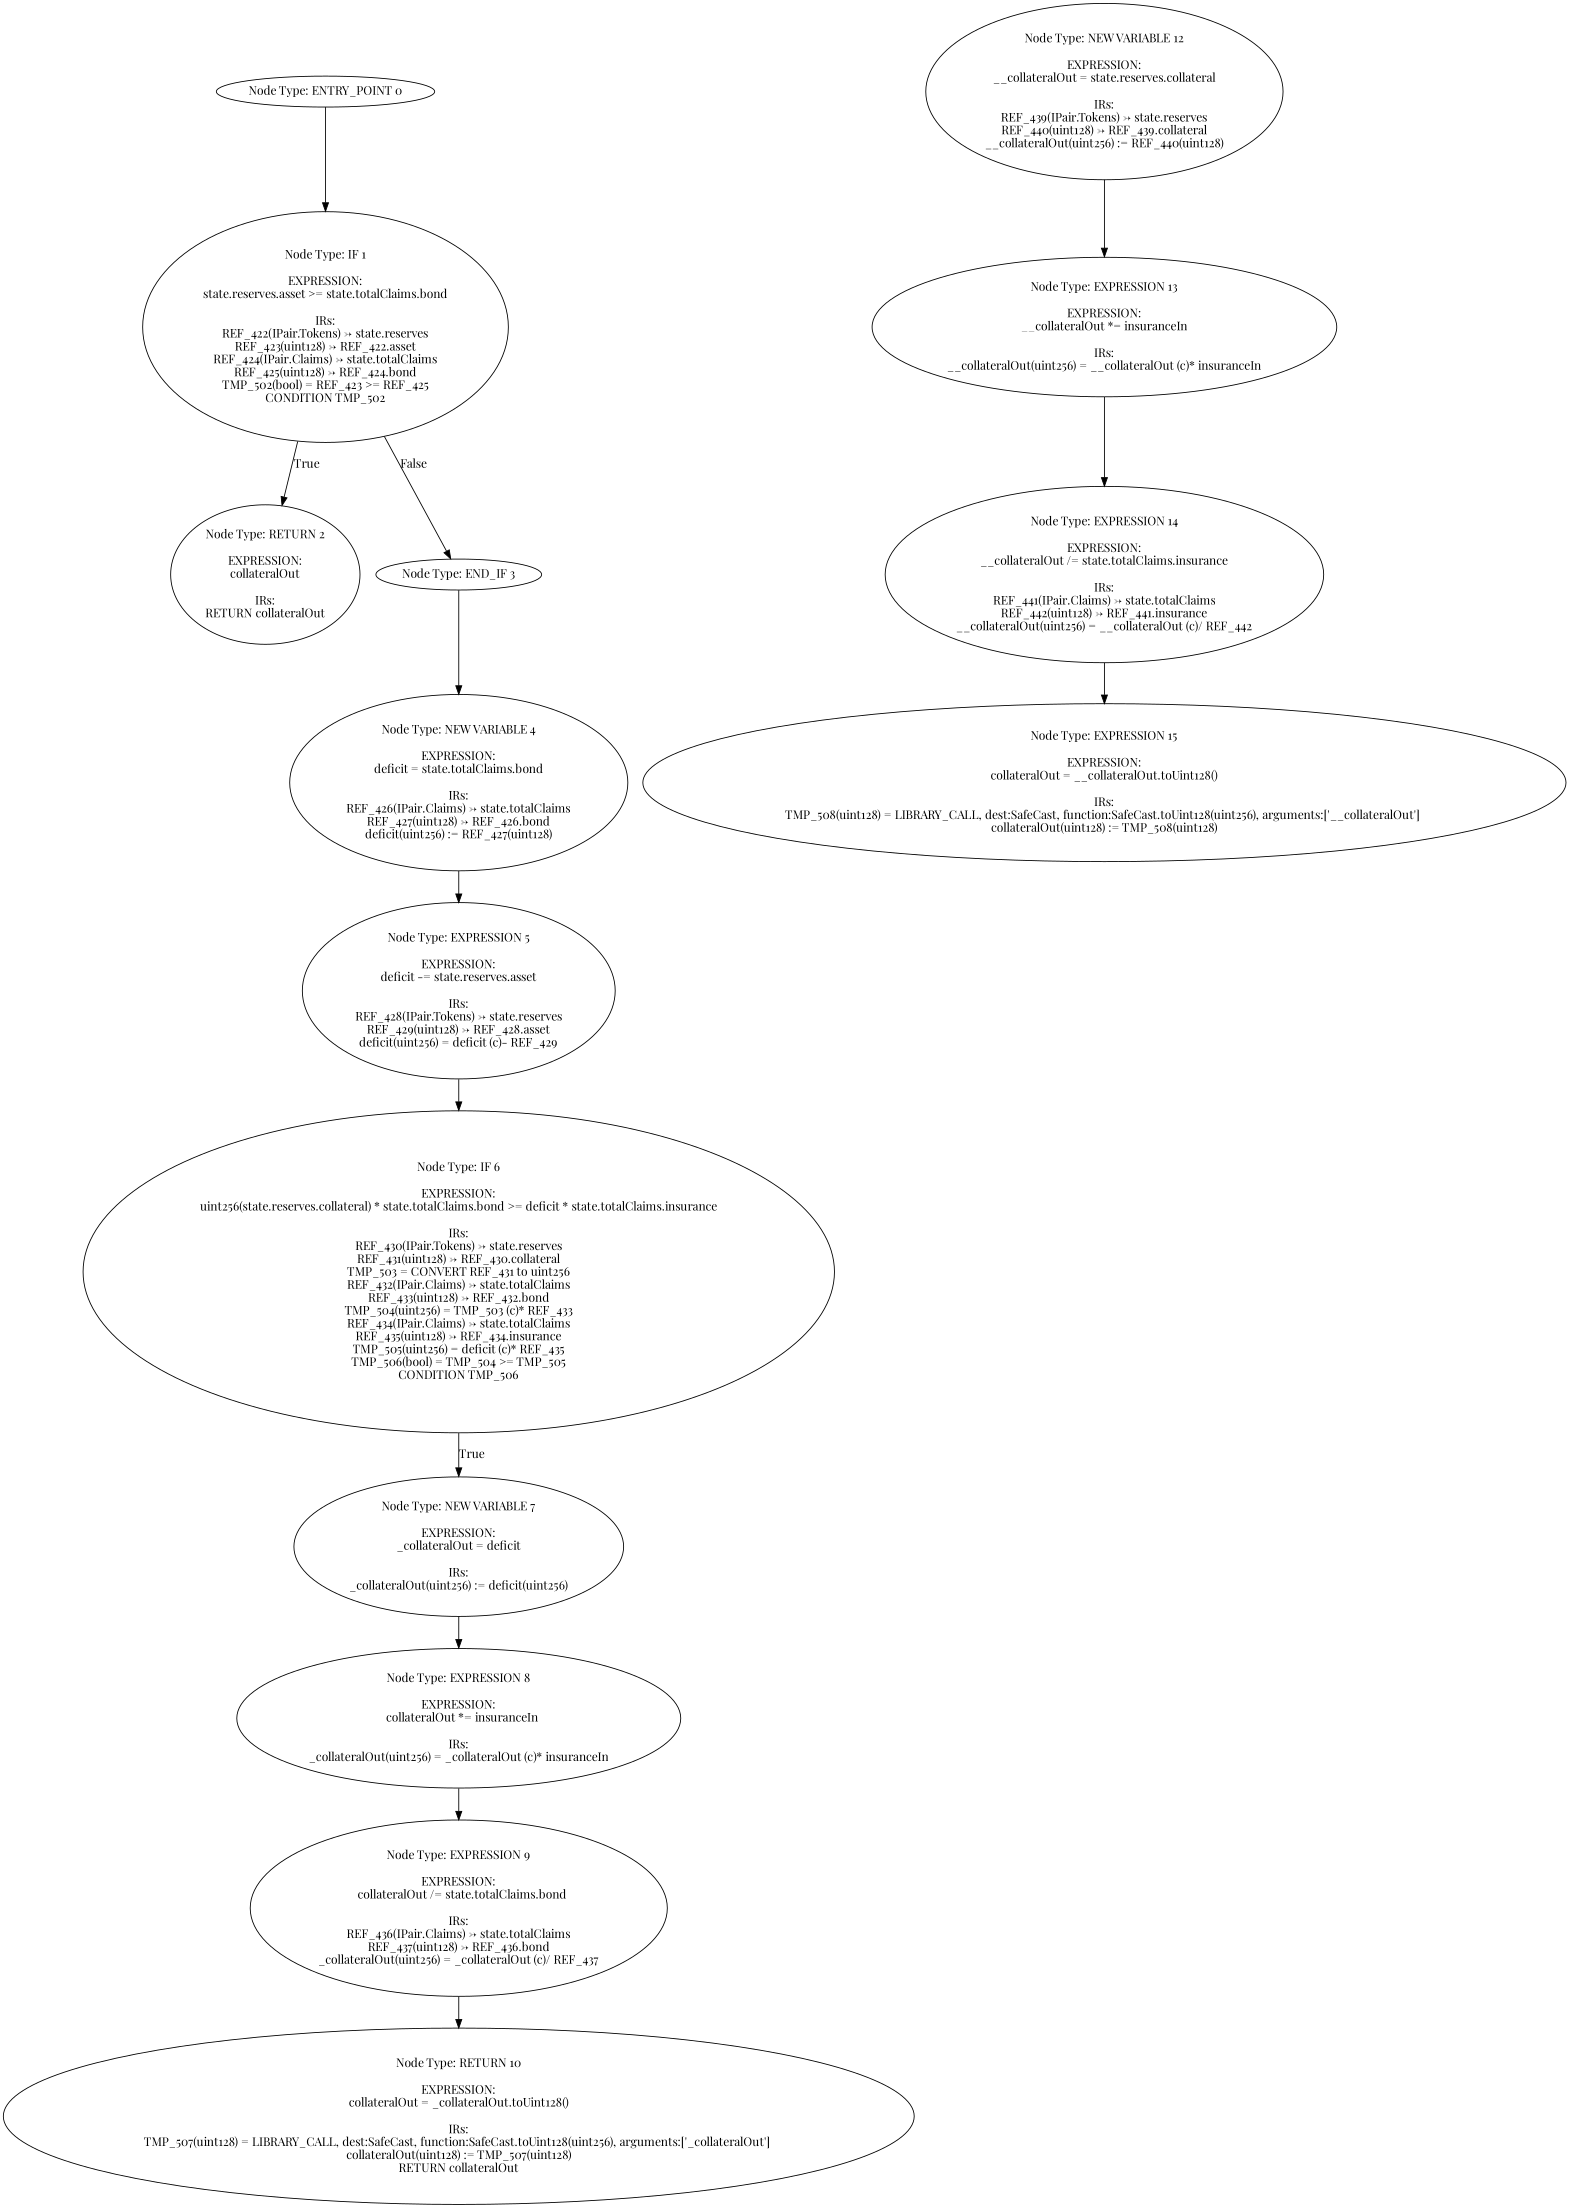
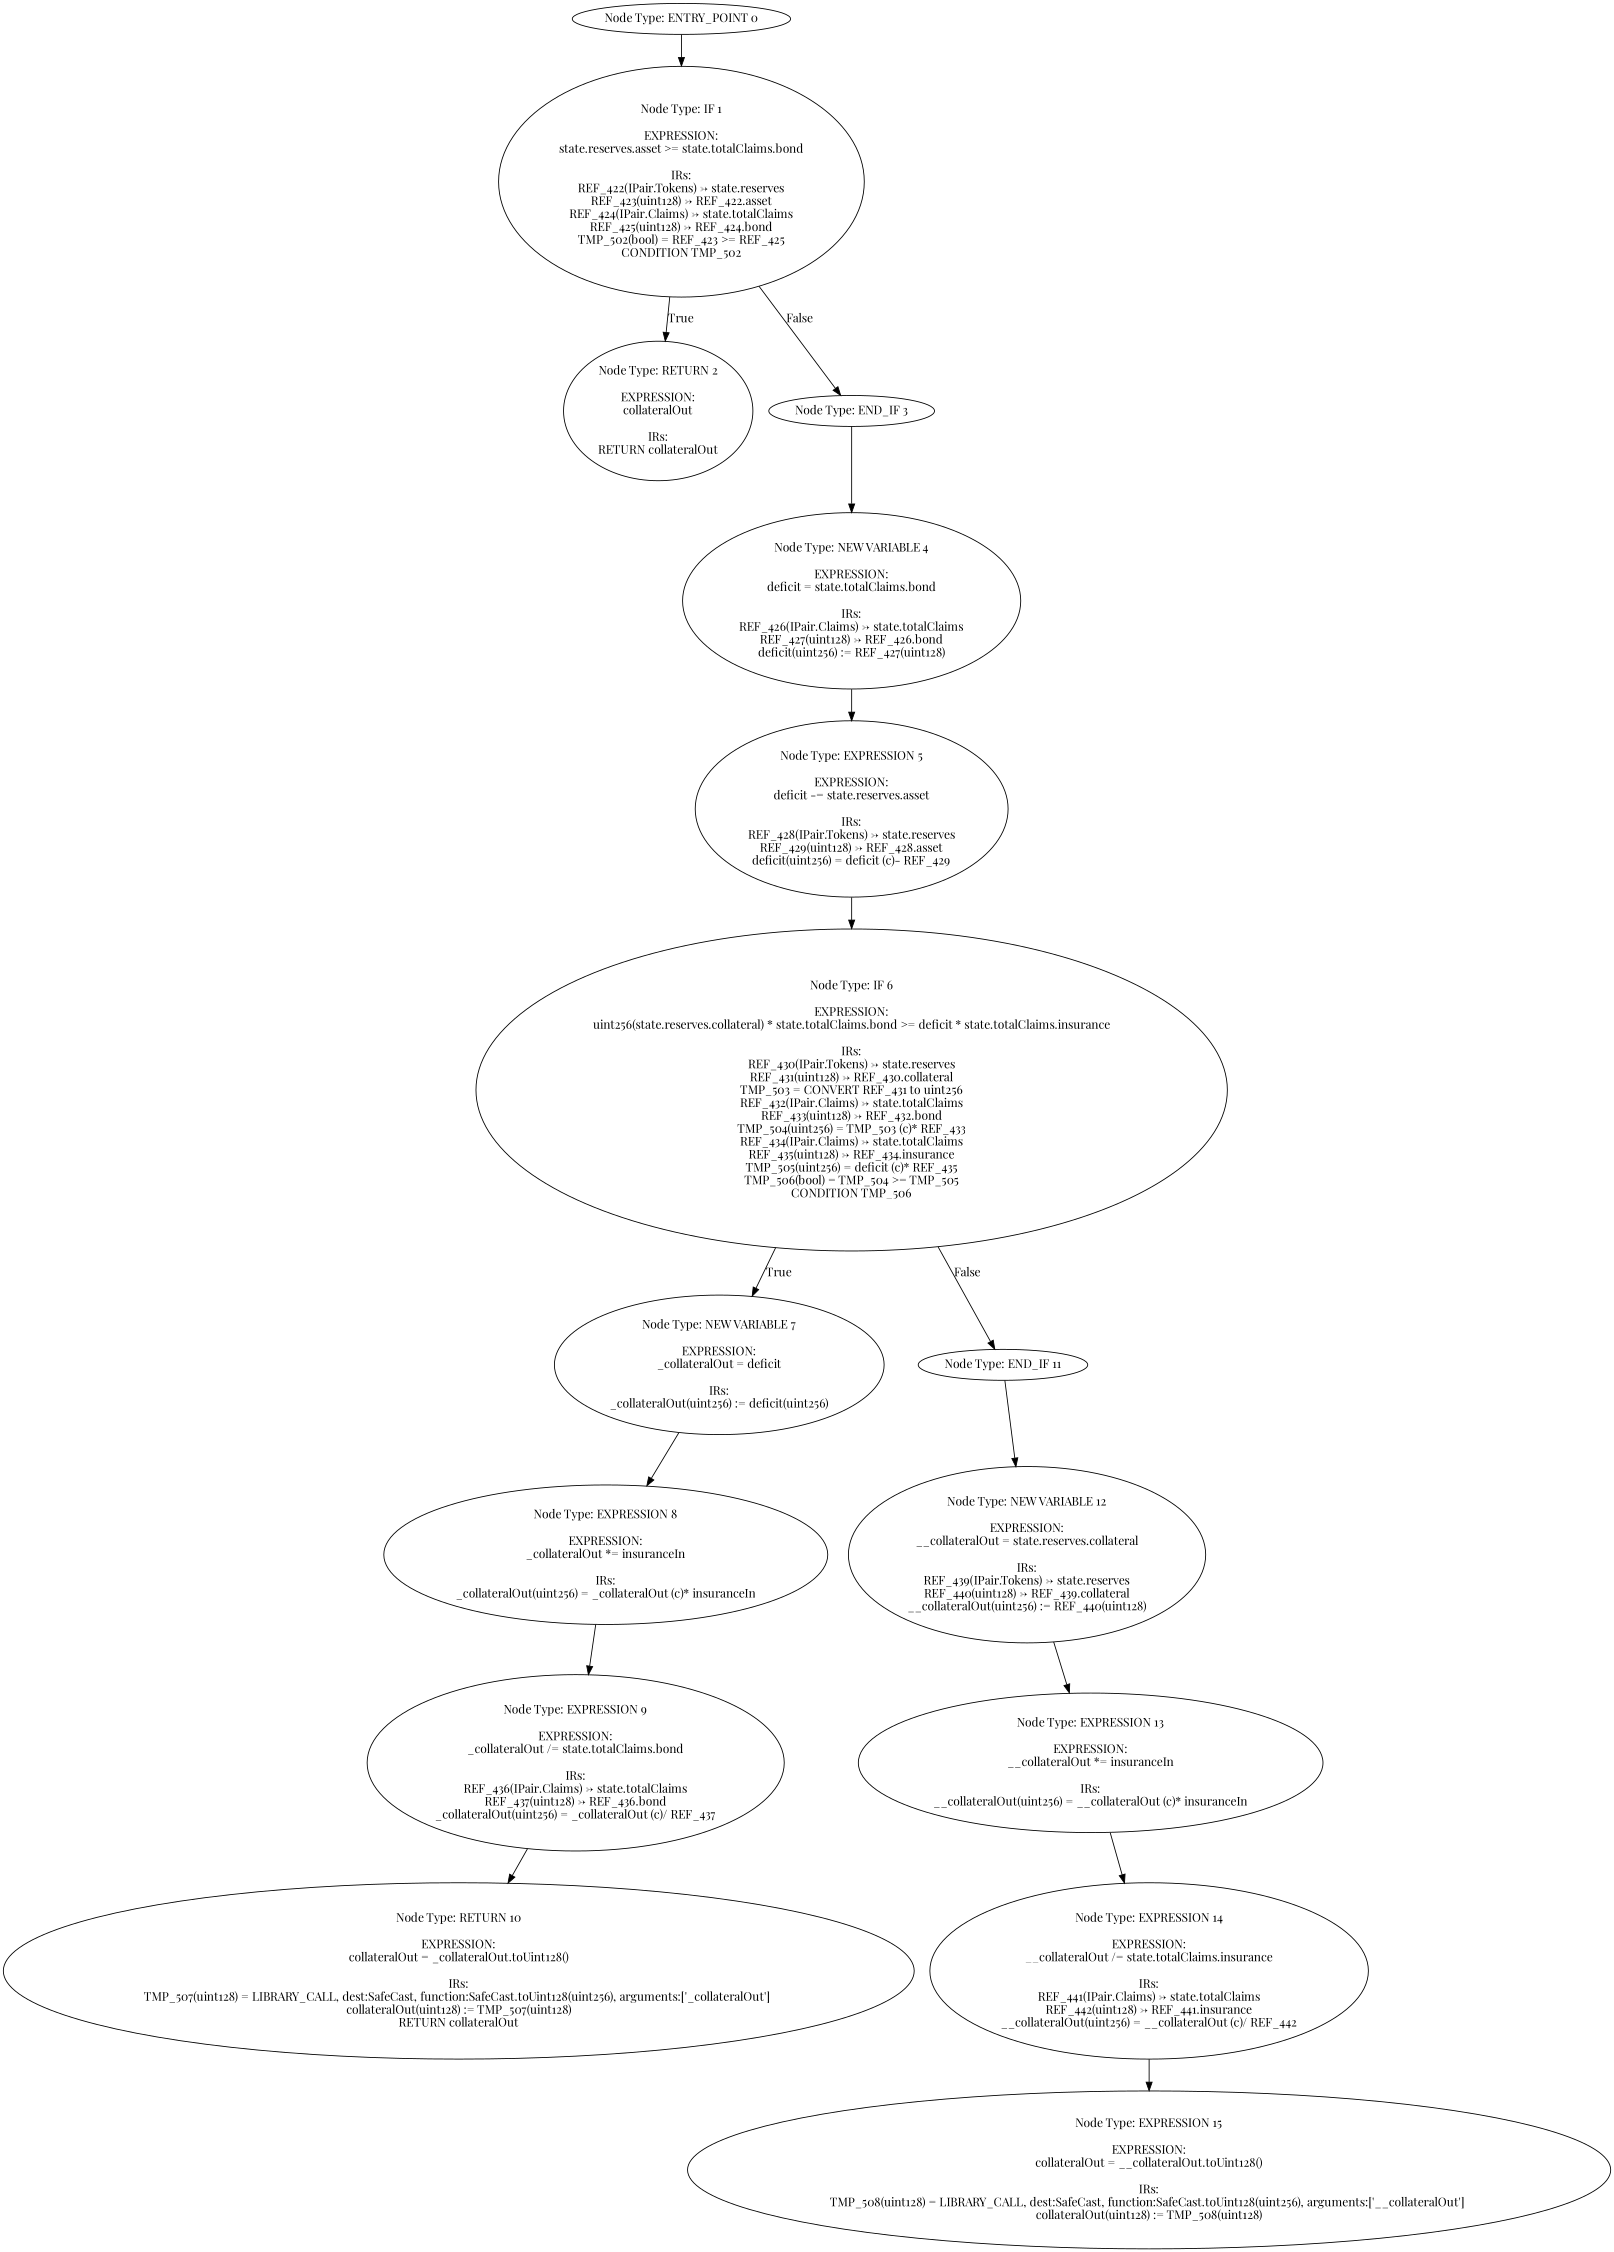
  digraph {
    fontname="Playfair Display"
    node [fontname="Playfair Display"]
    edge [fontname="Playfair Display"]
    n1 [label="Node Type: ENTRY_POINT 0\n"]
    n2 [label="Node Type: IF 1\n\nEXPRESSION:\nstate.reserves.asset >= state.totalClaims.bond\n\nIRs:\nREF_422(IPair.Tokens) -> state.reserves\nREF_423(uint128) -> REF_422.asset\nREF_424(IPair.Claims) -> state.totalClaims\nREF_425(uint128) -> REF_424.bond\nTMP_502(bool) = REF_423 >= REF_425\nCONDITION TMP_502"]
    n3 [label="Node Type: RETURN 2\n\nEXPRESSION:\ncollateralOut\n\nIRs:\nRETURN collateralOut"]
    n4 [label="Node Type: END_IF 3\n"]
    n5 [label="Node Type: NEW VARIABLE 4\n\nEXPRESSION:\ndeficit = state.totalClaims.bond\n\nIRs:\nREF_426(IPair.Claims) -> state.totalClaims\nREF_427(uint128) -> REF_426.bond\ndeficit(uint256) := REF_427(uint128)"]
    n6 [label="Node Type: EXPRESSION 5\n\nEXPRESSION:\ndeficit -= state.reserves.asset\n\nIRs:\nREF_428(IPair.Tokens) -> state.reserves\nREF_429(uint128) -> REF_428.asset\ndeficit(uint256) = deficit (c)- REF_429"]
    n7 [label="Node Type: IF 6\n\nEXPRESSION:\nuint256(state.reserves.collateral) * state.totalClaims.bond >= deficit * state.totalClaims.insurance\n\nIRs:\nREF_430(IPair.Tokens) -> state.reserves\nREF_431(uint128) -> REF_430.collateral\nTMP_503 = CONVERT REF_431 to uint256\nREF_432(IPair.Claims) -> state.totalClaims\nREF_433(uint128) -> REF_432.bond\nTMP_504(uint256) = TMP_503 (c)* REF_433\nREF_434(IPair.Claims) -> state.totalClaims\nREF_435(uint128) -> REF_434.insurance\nTMP_505(uint256) = deficit (c)* REF_435\nTMP_506(bool) = TMP_504 >= TMP_505\nCONDITION TMP_506"]
    n8 [label="Node Type: NEW VARIABLE 7\n\nEXPRESSION:\n_collateralOut = deficit\n\nIRs:\n_collateralOut(uint256) := deficit(uint256)"]
+   n9 [label="Node Type: END_IF 11\n"]
    n10 [label="Node Type: EXPRESSION 8\n\nEXPRESSION:\n_collateralOut *= insuranceIn\n\nIRs:\n_collateralOut(uint256) = _collateralOut (c)* insuranceIn"]
    n11 [label="Node Type: NEW VARIABLE 12\n\nEXPRESSION:\n__collateralOut = state.reserves.collateral\n\nIRs:\nREF_439(IPair.Tokens) -> state.reserves\nREF_440(uint128) -> REF_439.collateral\n__collateralOut(uint256) := REF_440(uint128)"]
    n12 [label="Node Type: EXPRESSION 9\n\nEXPRESSION:\n_collateralOut /= state.totalClaims.bond\n\nIRs:\nREF_436(IPair.Claims) -> state.totalClaims\nREF_437(uint128) -> REF_436.bond\n_collateralOut(uint256) = _collateralOut (c)/ REF_437"]
    n13 [label="Node Type: RETURN 10\n\nEXPRESSION:\ncollateralOut = _collateralOut.toUint128()\n\nIRs:\nTMP_507(uint128) = LIBRARY_CALL, dest:SafeCast, function:SafeCast.toUint128(uint256), arguments:['_collateralOut'] \ncollateralOut(uint128) := TMP_507(uint128)\nRETURN collateralOut"]
    n14 [label="Node Type: EXPRESSION 13\n\nEXPRESSION:\n__collateralOut *= insuranceIn\n\nIRs:\n__collateralOut(uint256) = __collateralOut (c)* insuranceIn"]
    n15 [label="Node Type: EXPRESSION 14\n\nEXPRESSION:\n__collateralOut /= state.totalClaims.insurance\n\nIRs:\nREF_441(IPair.Claims) -> state.totalClaims\nREF_442(uint128) -> REF_441.insurance\n__collateralOut(uint256) = __collateralOut (c)/ REF_442"]
    n16 [label="Node Type: EXPRESSION 15\n\nEXPRESSION:\ncollateralOut = __collateralOut.toUint128()\n\nIRs:\nTMP_508(uint128) = LIBRARY_CALL, dest:SafeCast, function:SafeCast.toUint128(uint256), arguments:['__collateralOut'] \ncollateralOut(uint128) := TMP_508(uint128)"]
    n1 -> n2
    n2 -> n3 [label=True]
    n2 -> n4 [label=False]
    n4 -> n5
    n5 -> n6
    n6 -> n7
    n7 -> n8 [label=True]
+   n7 -> n9 [label=False]
    n8 -> n10
+   n9 -> n11
    n10 -> n12
    n11 -> n14
    n12 -> n13
    n14 -> n15
    n15 -> n16
  }
